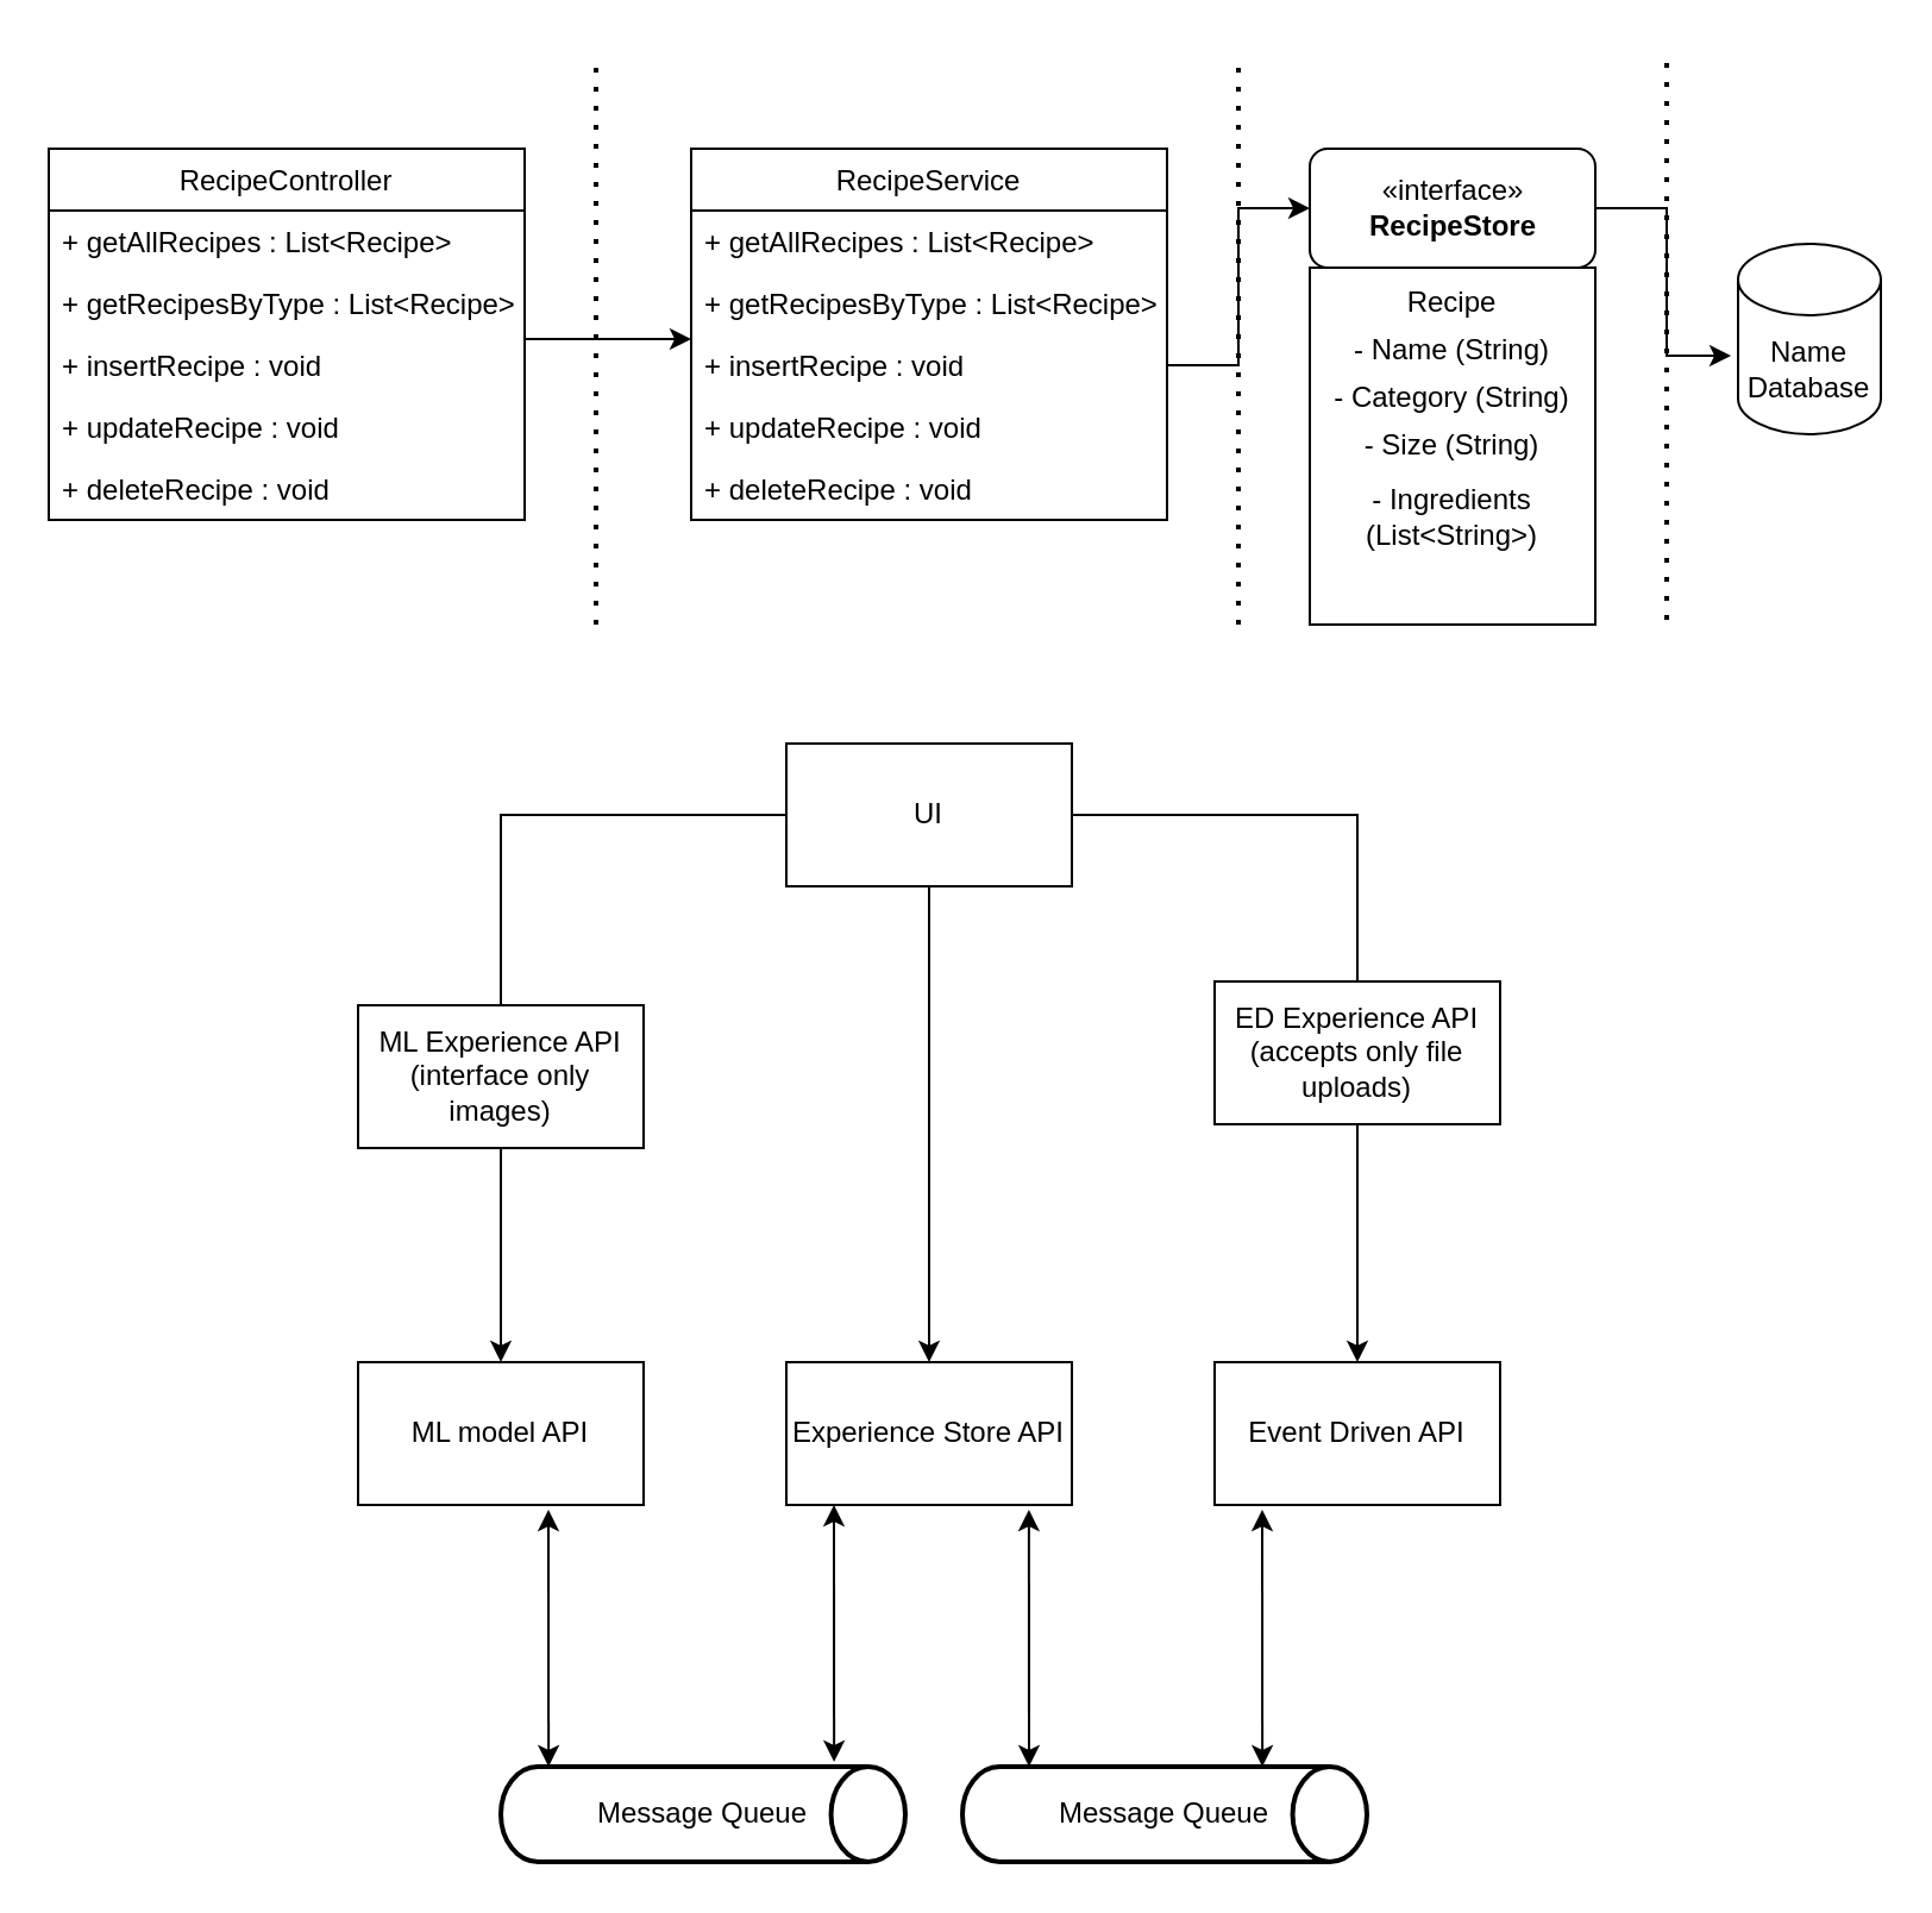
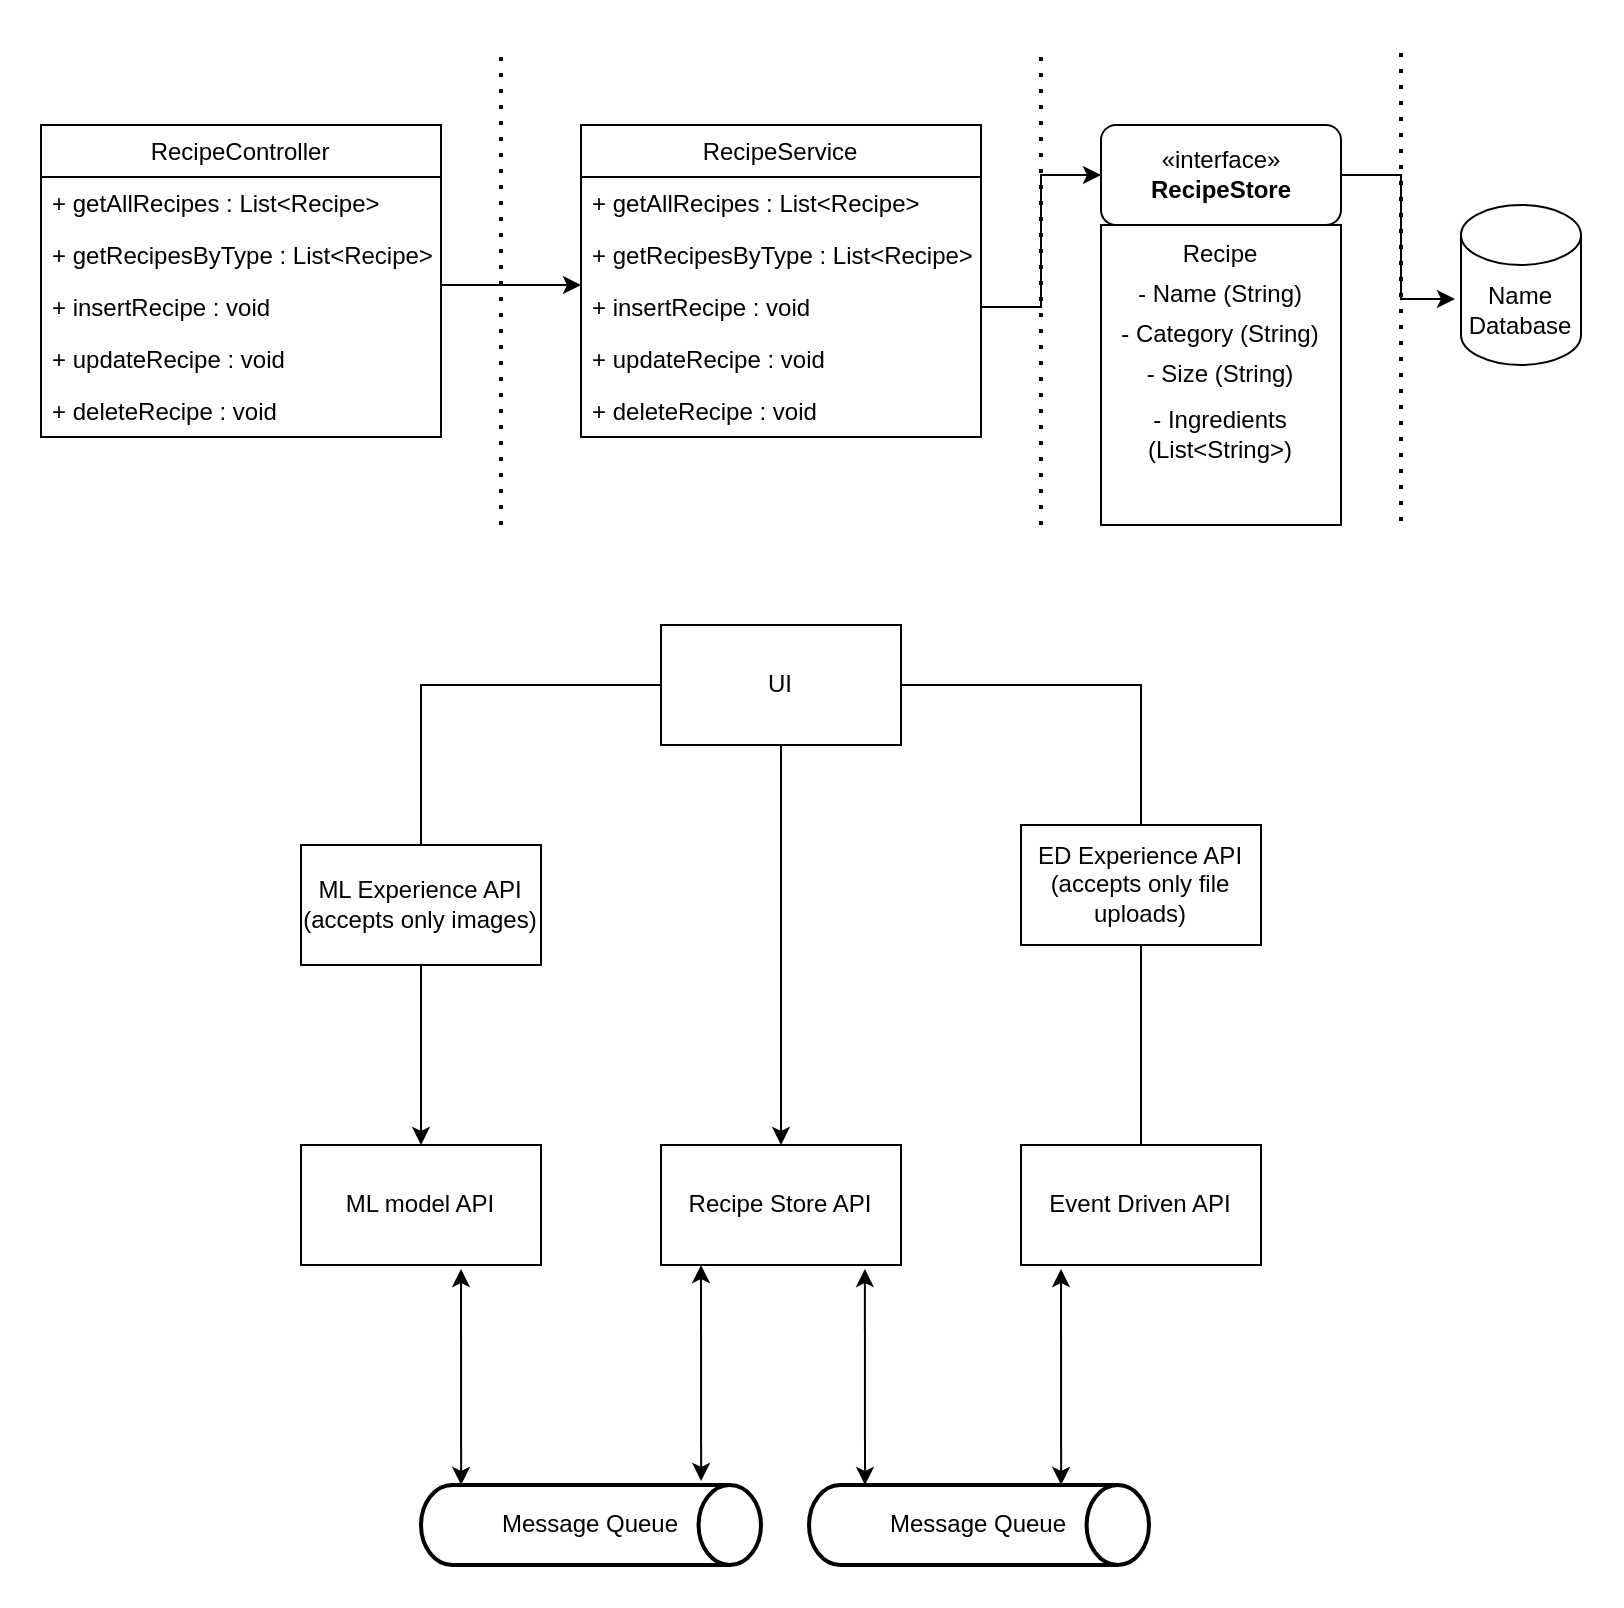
  <mxCell id="0" />
  <mxCell id="1" parent="0" />
  <mxCell id="2" value="Name Database" style="shape=cylinder3;whiteSpace=wrap;html=1;boundedLbl=1;backgroundOutline=1;size=15;" parent="1" vertex="1"><mxGeometry x="730" y="102" width="60" height="80" as="geometry" /></mxCell>
  <mxCell id="3" style="edgeStyle=orthogonalEdgeStyle;rounded=0;orthogonalLoop=1;jettySize=auto;html=1;entryX=-0.05;entryY=0.588;entryDx=0;entryDy=0;entryPerimeter=0;" edge="1" parent="1" source="4" target="2"><mxGeometry relative="1" as="geometry" /></mxCell>
  <mxCell id="4" value="«interface»&lt;br&gt;&lt;b&gt;RecipeStore&lt;/b&gt;" style="html=1;rounded=1;" parent="1" vertex="1"><mxGeometry x="550" y="62" width="120" height="50" as="geometry" /></mxCell>
  <mxCell id="5" value="RecipeService" style="swimlane;fontStyle=0;childLayout=stackLayout;horizontal=1;startSize=26;fillColor=none;horizontalStack=0;resizeParent=1;resizeParentMax=0;resizeLast=0;collapsible=1;marginBottom=0;" parent="1" vertex="1"><mxGeometry x="290" y="62" width="200" height="156" as="geometry" /></mxCell>
  <mxCell id="6" value="+ getAllRecipes : List&lt;Recipe&gt;" style="text;strokeColor=none;fillColor=none;align=left;verticalAlign=top;spacingLeft=4;spacingRight=4;overflow=hidden;rotatable=0;points=[[0,0.5],[1,0.5]];portConstraint=eastwest;" parent="5" vertex="1"><mxGeometry y="26" width="200" height="26" as="geometry" /></mxCell>
  <mxCell id="7" value="+ getRecipesByType : List&lt;Recipe&gt;" style="text;strokeColor=none;fillColor=none;align=left;verticalAlign=top;spacingLeft=4;spacingRight=4;overflow=hidden;rotatable=0;points=[[0,0.5],[1,0.5]];portConstraint=eastwest;" parent="5" vertex="1"><mxGeometry y="52" width="200" height="26" as="geometry" /></mxCell>
  <mxCell id="8" value="+ insertRecipe : void" style="text;strokeColor=none;fillColor=none;align=left;verticalAlign=top;spacingLeft=4;spacingRight=4;overflow=hidden;rotatable=0;points=[[0,0.5],[1,0.5]];portConstraint=eastwest;" parent="5" vertex="1"><mxGeometry y="78" width="200" height="26" as="geometry" /></mxCell>
  <mxCell id="9" value="+ updateRecipe : void" style="text;strokeColor=none;fillColor=none;align=left;verticalAlign=top;spacingLeft=4;spacingRight=4;overflow=hidden;rotatable=0;points=[[0,0.5],[1,0.5]];portConstraint=eastwest;" parent="5" vertex="1"><mxGeometry y="104" width="200" height="26" as="geometry" /></mxCell>
  <mxCell id="10" value="+ deleteRecipe : void" style="text;strokeColor=none;fillColor=none;align=left;verticalAlign=top;spacingLeft=4;spacingRight=4;overflow=hidden;rotatable=0;points=[[0,0.5],[1,0.5]];portConstraint=eastwest;" parent="5" vertex="1"><mxGeometry y="130" width="200" height="26" as="geometry" /></mxCell>
  <mxCell id="11" value="RecipeController" style="swimlane;fontStyle=0;childLayout=stackLayout;horizontal=1;startSize=26;fillColor=none;horizontalStack=0;resizeParent=1;resizeParentMax=0;resizeLast=0;collapsible=1;marginBottom=0;" parent="1" vertex="1"><mxGeometry x="20" y="62" width="200" height="156" as="geometry" /></mxCell>
  <mxCell id="12" value="+ getAllRecipes : List&lt;Recipe&gt;" style="text;strokeColor=none;fillColor=none;align=left;verticalAlign=top;spacingLeft=4;spacingRight=4;overflow=hidden;rotatable=0;points=[[0,0.5],[1,0.5]];portConstraint=eastwest;" parent="11" vertex="1"><mxGeometry y="26" width="200" height="26" as="geometry" /></mxCell>
  <mxCell id="13" value="+ getRecipesByType : List&lt;Recipe&gt;" style="text;strokeColor=none;fillColor=none;align=left;verticalAlign=top;spacingLeft=4;spacingRight=4;overflow=hidden;rotatable=0;points=[[0,0.5],[1,0.5]];portConstraint=eastwest;" parent="11" vertex="1"><mxGeometry y="52" width="200" height="26" as="geometry" /></mxCell>
  <mxCell id="14" value="+ insertRecipe : void" style="text;strokeColor=none;fillColor=none;align=left;verticalAlign=top;spacingLeft=4;spacingRight=4;overflow=hidden;rotatable=0;points=[[0,0.5],[1,0.5]];portConstraint=eastwest;" parent="11" vertex="1"><mxGeometry y="78" width="200" height="26" as="geometry" /></mxCell>
  <mxCell id="15" value="+ updateRecipe : void" style="text;strokeColor=none;fillColor=none;align=left;verticalAlign=top;spacingLeft=4;spacingRight=4;overflow=hidden;rotatable=0;points=[[0,0.5],[1,0.5]];portConstraint=eastwest;" parent="11" vertex="1"><mxGeometry y="104" width="200" height="26" as="geometry" /></mxCell>
  <mxCell id="16" value="+ deleteRecipe : void" style="text;strokeColor=none;fillColor=none;align=left;verticalAlign=top;spacingLeft=4;spacingRight=4;overflow=hidden;rotatable=0;points=[[0,0.5],[1,0.5]];portConstraint=eastwest;" parent="11" vertex="1"><mxGeometry y="130" width="200" height="26" as="geometry" /></mxCell>
  <mxCell id="17" style="edgeStyle=orthogonalEdgeStyle;rounded=0;orthogonalLoop=1;jettySize=auto;html=1;entryX=0;entryY=0.077;entryDx=0;entryDy=0;entryPerimeter=0;" parent="1" source="14" target="8" edge="1"><mxGeometry relative="1" as="geometry"><Array as="points"><mxPoint x="240" y="142" /><mxPoint x="240" y="142" /></Array></mxGeometry></mxCell>
  <mxCell id="18" value="" style="endArrow=none;dashed=1;html=1;dashPattern=1 3;strokeWidth=2;rounded=0;" parent="1" edge="1"><mxGeometry width="50" height="50" relative="1" as="geometry"><mxPoint x="520" y="262" as="sourcePoint" /><mxPoint x="520" y="22" as="targetPoint" /></mxGeometry></mxCell>
  <mxCell id="19" value="" style="endArrow=none;dashed=1;html=1;dashPattern=1 3;strokeWidth=2;rounded=0;" parent="1" edge="1"><mxGeometry width="50" height="50" relative="1" as="geometry"><mxPoint x="700" y="260" as="sourcePoint" /><mxPoint x="700" y="20" as="targetPoint" /></mxGeometry></mxCell>
  <mxCell id="20" value="" style="endArrow=none;dashed=1;html=1;dashPattern=1 3;strokeWidth=2;rounded=0;" parent="1" edge="1"><mxGeometry width="50" height="50" relative="1" as="geometry"><mxPoint x="250" y="262" as="sourcePoint" /><mxPoint x="250" y="22" as="targetPoint" /></mxGeometry></mxCell>
  <mxCell id="21" value="" style="edgeStyle=orthogonalEdgeStyle;rounded=0;orthogonalLoop=1;jettySize=auto;html=1;" parent="1" source="24" target="25" edge="1"><mxGeometry relative="1" as="geometry" /></mxCell>
  <mxCell id="22" style="edgeStyle=orthogonalEdgeStyle;rounded=0;orthogonalLoop=1;jettySize=auto;html=1;entryX=0.5;entryY=0;entryDx=0;entryDy=0;" parent="1" source="24" target="27" edge="1"><mxGeometry relative="1" as="geometry" /></mxCell>
- <mxCell id="23" style="edgeStyle=orthogonalEdgeStyle;rounded=0;orthogonalLoop=1;jettySize=auto;html=1;entryX=0.5;entryY=0;entryDx=0;entryDy=0;" parent="1" source="24" target="26" edge="1"><mxGeometry relative="1" as="geometry" /></mxCell>
+ <mxCell id="23" style="edgeStyle=orthogonalEdgeStyle;rounded=0;orthogonalLoop=1;jettySize=auto;html=1;entryX=0.5;entryY=0;entryDx=0;entryDy=0;endArrow=none;" parent="1" source="24" target="26" edge="1"><mxGeometry relative="1" as="geometry" /></mxCell>
  <mxCell id="24" value="UI" style="rounded=0;whiteSpace=wrap;html=1;" parent="1" vertex="1"><mxGeometry x="330" y="312" width="120" height="60" as="geometry" /></mxCell>
- <mxCell id="25" value="Experience Store API" style="rounded=0;whiteSpace=wrap;html=1;" parent="1" vertex="1"><mxGeometry x="330" y="572" width="120" height="60" as="geometry" /></mxCell>
+ <mxCell id="25" value="Recipe Store API" style="rounded=0;whiteSpace=wrap;html=1;" parent="1" vertex="1"><mxGeometry x="330" y="572" width="120" height="60" as="geometry" /></mxCell>
  <mxCell id="26" value="Event Driven API" style="rounded=0;whiteSpace=wrap;html=1;" parent="1" vertex="1"><mxGeometry x="510" y="572" width="120" height="60" as="geometry" /></mxCell>
  <mxCell id="27" value="ML model API" style="rounded=0;whiteSpace=wrap;html=1;" parent="1" vertex="1"><mxGeometry x="150" y="572" width="120" height="60" as="geometry" /></mxCell>
  <mxCell id="28" value="Message Queue" style="strokeWidth=2;html=1;shape=mxgraph.flowchart.direct_data;whiteSpace=wrap;" parent="1" vertex="1"><mxGeometry x="210" y="742" width="170" height="40" as="geometry" /></mxCell>
  <mxCell id="29" value="Message Queue" style="strokeWidth=2;html=1;shape=mxgraph.flowchart.direct_data;whiteSpace=wrap;" parent="1" vertex="1"><mxGeometry x="404" y="742" width="170" height="40" as="geometry" /></mxCell>
  <mxCell id="30" value="" style="endArrow=classic;startArrow=classic;html=1;rounded=0;entryX=0.175;entryY=1.05;entryDx=0;entryDy=0;entryPerimeter=0;" parent="1" edge="1"><mxGeometry width="50" height="50" relative="1" as="geometry"><mxPoint x="432" y="742" as="sourcePoint" /><mxPoint x="431.94" y="634" as="targetPoint" /></mxGeometry></mxCell>
  <mxCell id="31" value="" style="endArrow=classic;startArrow=classic;html=1;rounded=0;entryX=0.175;entryY=1.05;entryDx=0;entryDy=0;entryPerimeter=0;" parent="1" edge="1"><mxGeometry width="50" height="50" relative="1" as="geometry"><mxPoint x="530.06" y="742" as="sourcePoint" /><mxPoint x="530" y="634" as="targetPoint" /></mxGeometry></mxCell>
  <mxCell id="32" value="" style="endArrow=classic;startArrow=classic;html=1;rounded=0;entryX=0.175;entryY=1.05;entryDx=0;entryDy=0;entryPerimeter=0;" parent="1" edge="1"><mxGeometry width="50" height="50" relative="1" as="geometry"><mxPoint x="230.06" y="742" as="sourcePoint" /><mxPoint x="230" y="634" as="targetPoint" /></mxGeometry></mxCell>
  <mxCell id="33" value="" style="endArrow=classic;startArrow=classic;html=1;rounded=0;entryX=0.175;entryY=1.05;entryDx=0;entryDy=0;entryPerimeter=0;" parent="1" edge="1"><mxGeometry width="50" height="50" relative="1" as="geometry"><mxPoint x="350.06" y="740" as="sourcePoint" /><mxPoint x="350" y="632" as="targetPoint" /></mxGeometry></mxCell>
- <mxCell id="34" value="ML Experience API (interface only images)" style="rounded=0;whiteSpace=wrap;html=1;" parent="1" vertex="1"><mxGeometry x="150" y="422" width="120" height="60" as="geometry" /></mxCell>
+ <mxCell id="34" value="ML Experience API (accepts only images)" style="rounded=0;whiteSpace=wrap;html=1;" parent="1" vertex="1"><mxGeometry x="150" y="422" width="120" height="60" as="geometry" /></mxCell>
  <mxCell id="35" value="ED Experience API (accepts only file uploads)" style="rounded=0;whiteSpace=wrap;html=1;" parent="1" vertex="1"><mxGeometry x="510" y="412" width="120" height="60" as="geometry" /></mxCell>
  <mxCell id="36" style="edgeStyle=orthogonalEdgeStyle;rounded=0;orthogonalLoop=1;jettySize=auto;html=1;entryX=0;entryY=0.5;entryDx=0;entryDy=0;" edge="1" parent="1" source="8" target="4"><mxGeometry relative="1" as="geometry" /></mxCell>
  <mxCell id="37" value="" style="rounded=0;whiteSpace=wrap;html=1;" vertex="1" parent="1"><mxGeometry x="550" y="112" width="120" height="150" as="geometry" /></mxCell>
  <mxCell id="38" value="Recipe" style="text;html=1;strokeColor=none;fillColor=none;align=center;verticalAlign=middle;whiteSpace=wrap;rounded=0;" vertex="1" parent="1"><mxGeometry x="550" y="112" width="120" height="30" as="geometry" /></mxCell>
  <mxCell id="39" value="- Name (String)" style="text;html=1;strokeColor=none;fillColor=none;align=center;verticalAlign=middle;whiteSpace=wrap;rounded=0;" vertex="1" parent="1"><mxGeometry x="550" y="132" width="120" height="30" as="geometry" /></mxCell>
  <mxCell id="40" value="- Ingredients (List&amp;lt;String&amp;gt;)" style="text;html=1;strokeColor=none;fillColor=none;align=center;verticalAlign=middle;whiteSpace=wrap;rounded=0;" vertex="1" parent="1"><mxGeometry x="550" y="202" width="120" height="30" as="geometry" /></mxCell>
  <mxCell id="41" value="- Size (String)" style="text;html=1;strokeColor=none;fillColor=none;align=center;verticalAlign=middle;whiteSpace=wrap;rounded=0;" vertex="1" parent="1"><mxGeometry x="550" y="172" width="120" height="30" as="geometry" /></mxCell>
  <mxCell id="42" value="- Category (String)" style="text;html=1;strokeColor=none;fillColor=none;align=center;verticalAlign=middle;whiteSpace=wrap;rounded=0;" vertex="1" parent="1"><mxGeometry x="550" y="152" width="120" height="30" as="geometry" /></mxCell>
